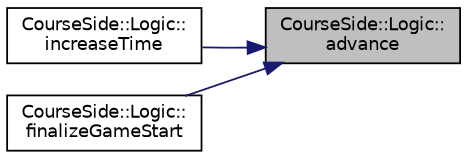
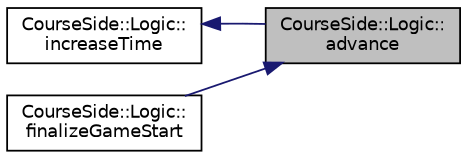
  digraph {
    rankdir=RL
    node [color=black fillcolor=white fontname=Helvetica fontsize=10 shape=record style=filled]
    edge [color=midnightblue dir=back fontname=Helvetica fontsize=10 labelfontname=Helvetica labelfontsize=10 style=solid]
    n1 [fillcolor=grey75 fontcolor=black height=0.2 label="CourseSide::Logic::\ladvance" width=0.4]
    n2 [height=0.2 label="CourseSide::Logic::\lincreaseTime" width=0.4]
    n3 [height=0.2 label="CourseSide::Logic::\lfinalizeGameStart" width=0.4]
-   n1 -> n2
+   n2 -> n1
    n1 -> n3
  }
